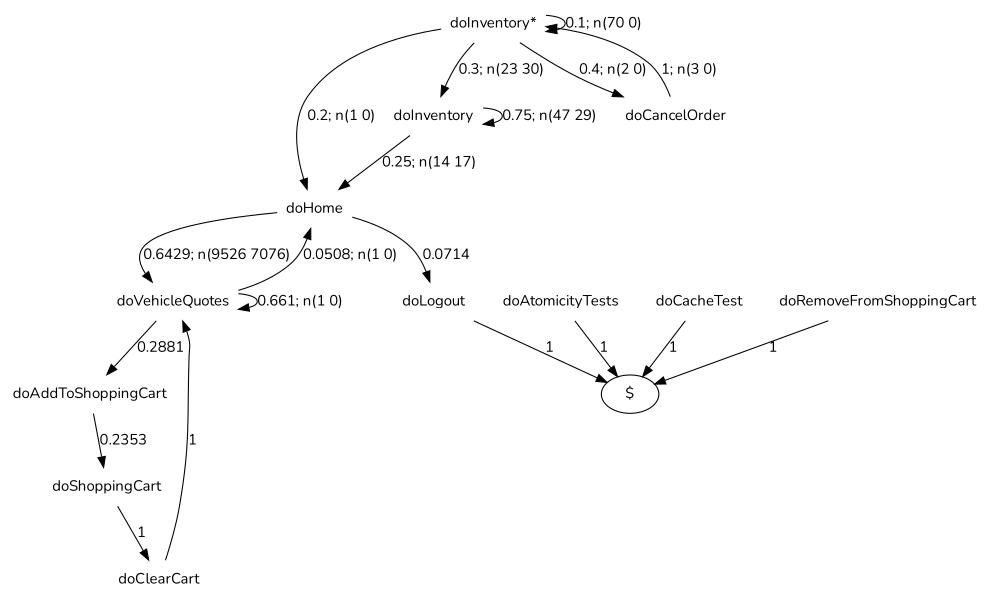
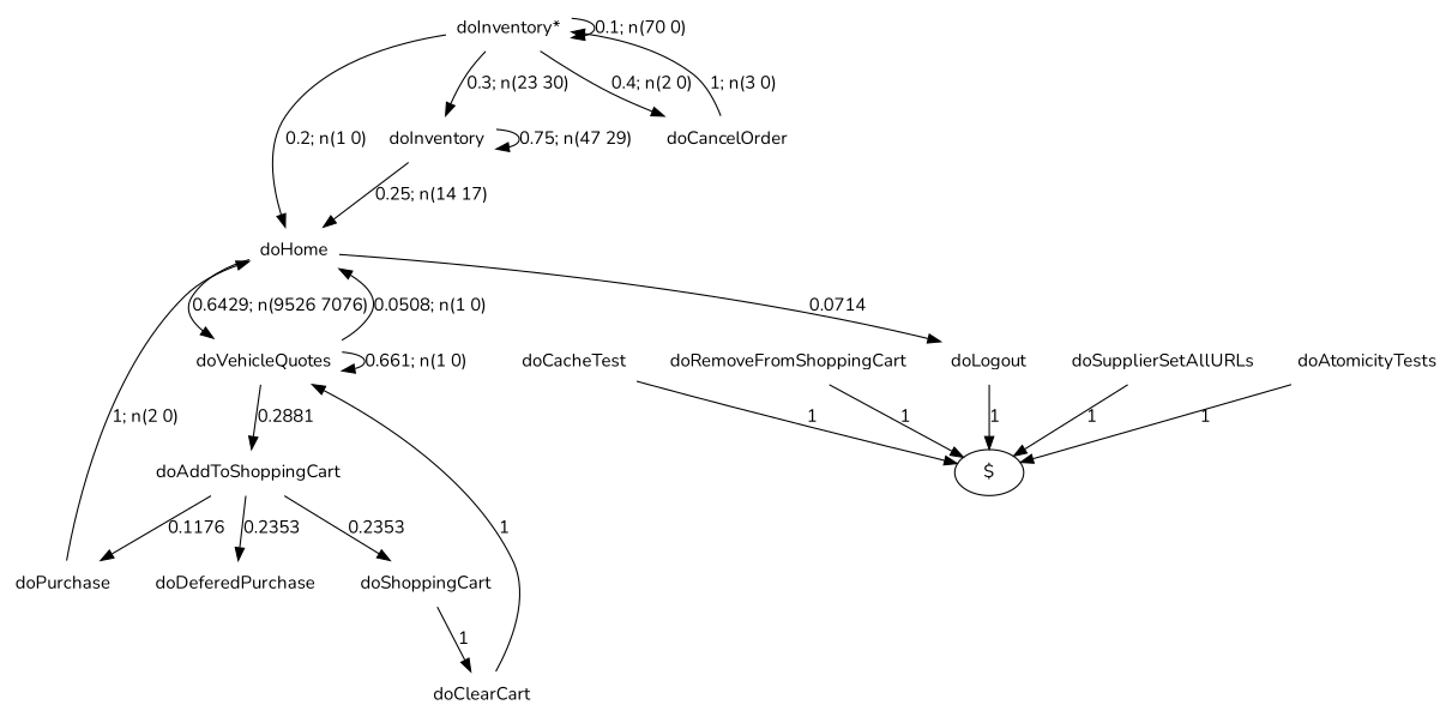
  digraph {
    fontname=Nunito
    node [fontname=Nunito shape=none]
    edge [fontname=Nunito style=solid]
    n1 [label="doInventory*"]
    n2 [label=doHome]
    n3 [label=doInventory]
    n4 [label=doCancelOrder]
    n5 [label=doVehicleQuotes]
    n6 [label=doLogout]
+   n7 [label=doSupplierSetAllURLs]
    "$" [shape=""]
    n9 [label=doAtomicityTests]
    n10 [label=doCacheTest]
    n11 [label=doAddToShoppingCart]
+   n12 [label=doDeferedPurchase]
    n13 [label=doShoppingCart]
+   n14 [label=doPurchase]
    n15 [label=doClearCart]
    n16 [label=doRemoveFromShoppingCart]
    n1 -> n1 [label="0.1; n(70 0)"]
    n1 -> n2 [label="0.2; n(1 0)"]
    n1 -> n3 [label="0.3; n(23 30)"]
    n1 -> n4 [label="0.4; n(2 0)"]
    n2 -> n5 [label="0.6429; n(9526 7076)"]
    n2 -> n6 [label=0.0714]
    n3 -> n2 [label="0.25; n(14 17)"]
    n3 -> n3 [label="0.75; n(47 29)"]
    n4 -> n1 [label="1; n(3 0)"]
    n5 -> n2 [label="0.0508; n(1 0)"]
    n5 -> n5 [label="0.661; n(1 0)"]
    n5 -> n11 [label=0.2881]
    n6 -> "$" [label=1]
+   n7 -> "$" [label=1]
    n9 -> "$" [label=1]
    n10 -> "$" [label=1]
+   n11 -> n12 [label=0.2353]
    n11 -> n13 [label=0.2353]
+   n11 -> n14 [label=0.1176]
    n13 -> n15 [label=1]
+   n14 -> n2 [label="1; n(2 0)"]
    n15 -> n5 [label=1]
    n16 -> "$" [label=1]
  }
